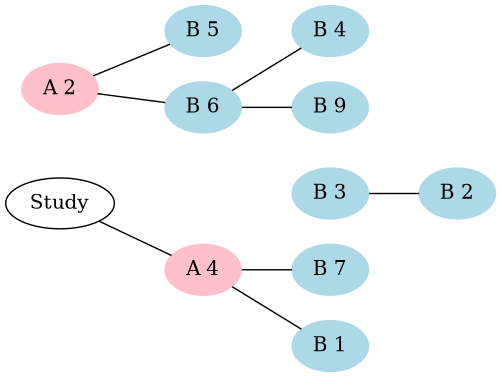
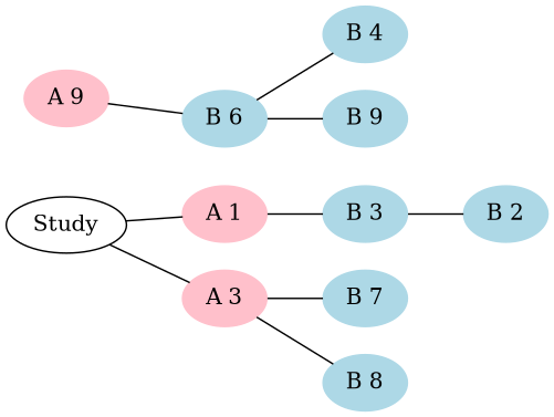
  graph {
    rankdir=LR
    node [color=lightblue style=filled]
-   n2 [color=pink label="A 2"]
-   n3 [color=pink label="A 4"]
+   n1 [color=pink label="A 1"]
+   n2 [color=pink label="A 9"]
+   n3 [color=pink label="A 3"]
    n4 [label="B 2"]
    n5 [label="B 3"]
    n6 [label="B 4"]
-   n7 [label="B 5"]
    n8 [label="B 6"]
    n9 [label="B 7"]
-   n10 [label="B 1"]
+   n10 [label="B 8"]
    n11 [label="B 9"]
    n12 [label=Study color="" style=""]
    subgraph sub_1 {
      label=Exposure
+     n1
      n2
      n3
    }
    subgraph sub_2 {
      color=blue
      label=NAP
      ordering=out
      n4
      n5
      n6
-     n7
      n8
      n9
      n10
      n11
    }
-   n2 -- n7
+   n1 -- n5
    n2 -- n8
    n3 -- n9
    n3 -- n10
    n5 -- n4
    n8 -- n6
    n8 -- n11
+   n12 -- n1
    n12 -- n3
  }
